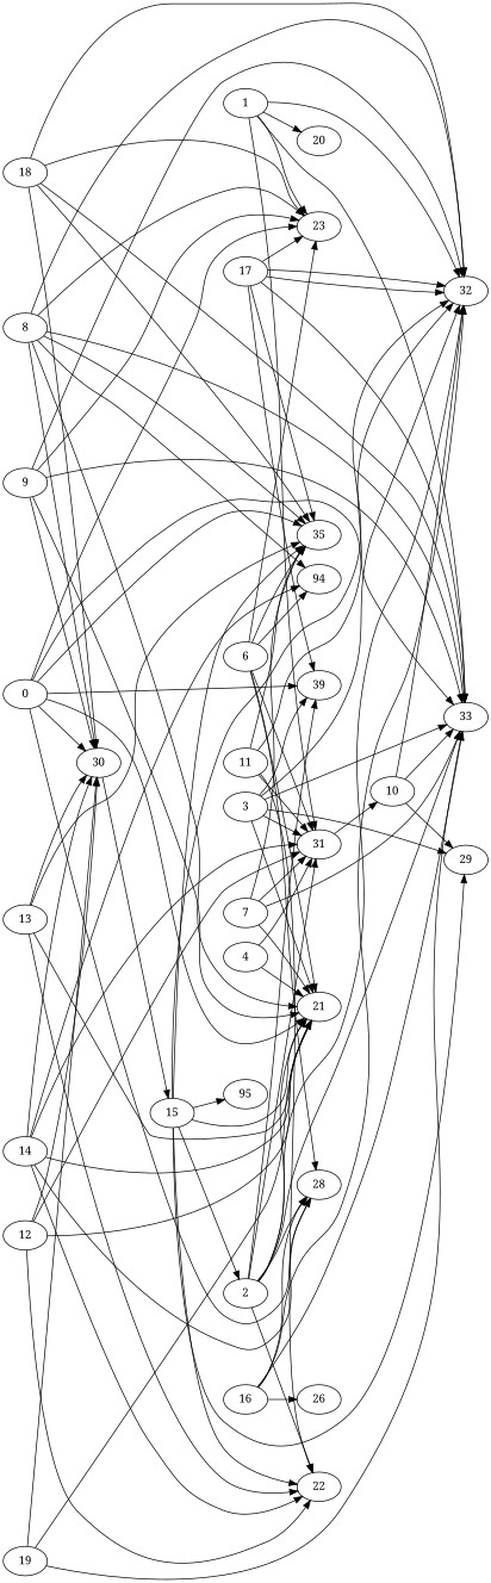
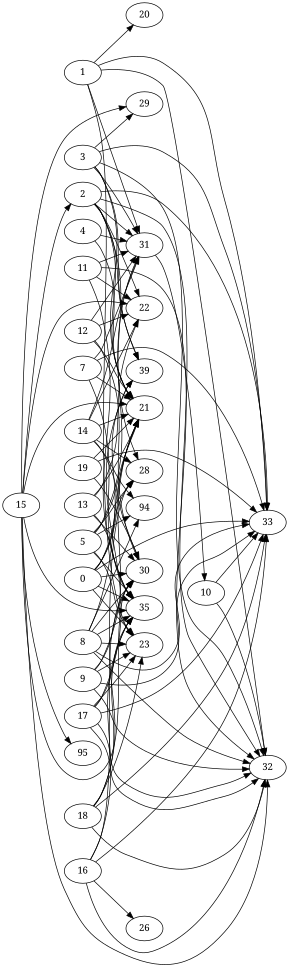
  digraph {
    fontname="Noto Serif"
    rankdir=LR
    node [alpha=0.14 fontname="Noto Serif"]
    edge [fontname="Noto Serif"]
    1 [alpha=0.04 expect_size=49692672]
    20 [expect_size=15429632]
    23 [alpha=0.04 expect_size=45242368]
    31 [alpha=0.01 expect_size=9862144]
    32 [alpha=0.12 expect_size=51124224]
    33 [expect_size=44739584]
    10 [alpha=0.07 expect_size=28553216]
    2 [expect_size=43809792]
    21 [alpha=0.17 expect_size=30960640]
    22 [alpha=0.17 expect_size=39571456]
    28 [alpha=0.13 expect_size=12124160]
    n12 [alpha=0.13 expect_size=7189504 label=39]
    3 [alpha=0.06 expect_size=21724160]
    29 [alpha=0.05 expect_size=48917504]
    4 [alpha=0.08 expect_size=51318784]
-   5 [expect_size=20185088 label=6]
+   5 [expect_size=20185088]
    n17 [alpha=0.10 expect_size=30269440 label=94]
    35 [alpha=0.17 expect_size=31736832]
    n19 [alpha=0.01 expect_size=29968384 label=0]
    30 [alpha=0.06 expect_size=23943168]
    7 [alpha=0.08 expect_size=51304448]
    8 [alpha=0.17 expect_size=9029632]
    9 [alpha=0.01 expect_size=22337536]
    11 [alpha=0.04 expect_size=36423680]
    12 [alpha=0.02 expect_size=45268992]
    13 [expect_size=30435328]
    14 [alpha=0.19 expect_size=44329984]
    15 [alpha=0.11 expect_size=15841280]
    n29 [alpha=0.03 expect_size=28715008 label=95]
    16 [alpha=0.17 expect_size=48559104]
    26 [alpha=0.06 expect_size=8032256]
    17 [alpha=0.05 expect_size=51393536]
    18 [alpha=0.16 expect_size=22104064]
    19 [alpha=0.09 expect_size=13850624]
    1 -> 20
    1 -> 23
    1 -> 31
    1 -> 32
    1 -> 33
    31 -> 10
    10 -> 32
    10 -> 33
-   10 -> 29
    2 -> 31
    2 -> 32
    2 -> 33
    2 -> 21
    2 -> 22
    2 -> 28
    2 -> n12
    3 -> 31
    3 -> 32
    3 -> 33
    3 -> 21
    3 -> n12
    3 -> 29
    4 -> 31
    4 -> 21
    5 -> 23
    5 -> 31
    5 -> 21
    5 -> 28
    5 -> n17
    5 -> 35
    n19 -> 23
    n19 -> 33
    n19 -> 21
    n19 -> 28
    n19 -> n12
    n19 -> 35
    n19 -> 30
    7 -> 31
    7 -> 33
    7 -> 21
    7 -> 35
    8 -> 23
    8 -> 32
    8 -> 33
    8 -> 21
    8 -> n17
    8 -> 35
    8 -> 30
    9 -> 23
    9 -> 32
    9 -> 33
    9 -> 21
    9 -> 30
    11 -> 31
    11 -> 32
    11 -> 22
    11 -> 35
    12 -> 31
    12 -> 21
    12 -> 22
    12 -> 30
    13 -> 21
    13 -> 22
    13 -> 35
    13 -> 30
    14 -> 31
    14 -> 21
    14 -> 22
    14 -> 28
    14 -> n17
    14 -> 30
    15 -> 32
    15 -> 2
    15 -> 21
    15 -> 22
    15 -> 29
    15 -> 35
-   30 -> 15
+   15 -> 30
    15 -> n29
    16 -> 32
    16 -> 33
    16 -> 28
+   16 -> 35
    16 -> 26
    17 -> 23
    17 -> 32
    17 -> 32
    17 -> 33
    17 -> n12
    17 -> 35
    18 -> 23
    18 -> 32
    18 -> 33
    18 -> 35
    18 -> 30
    19 -> 33
    19 -> 21
    19 -> 30
  }
